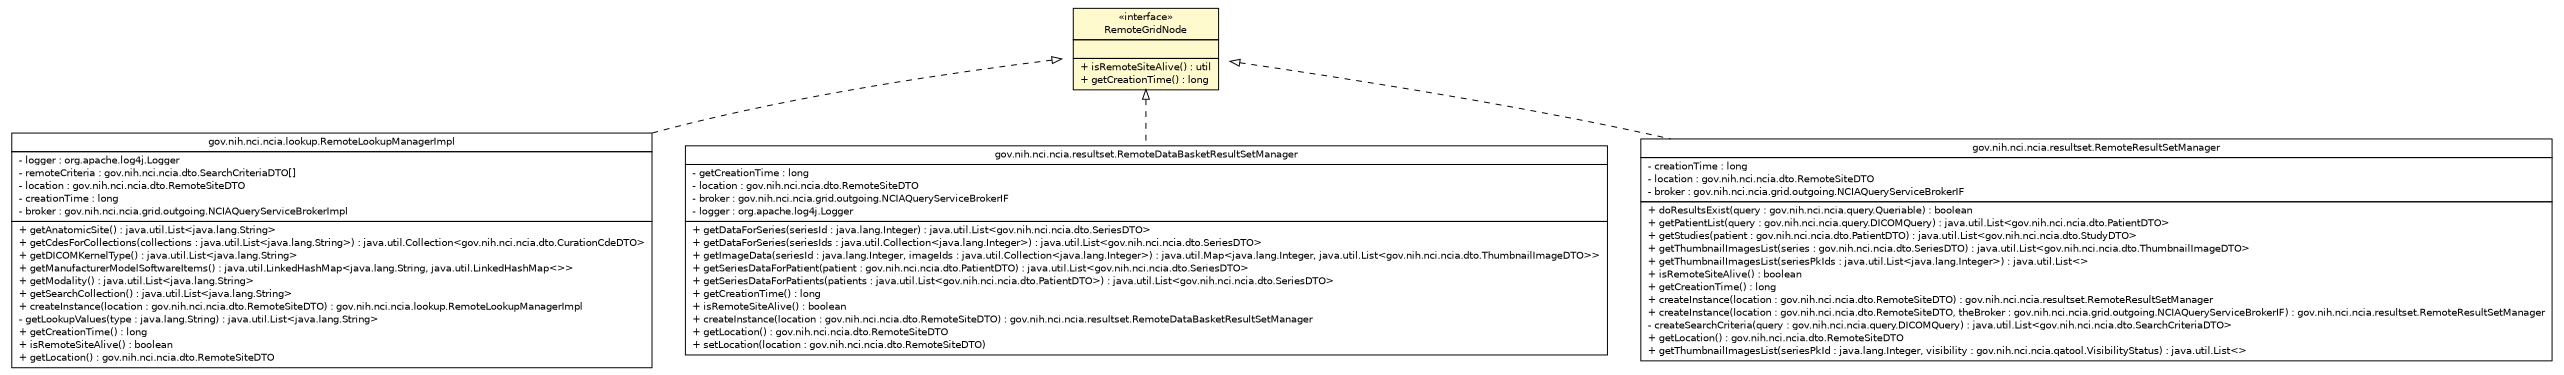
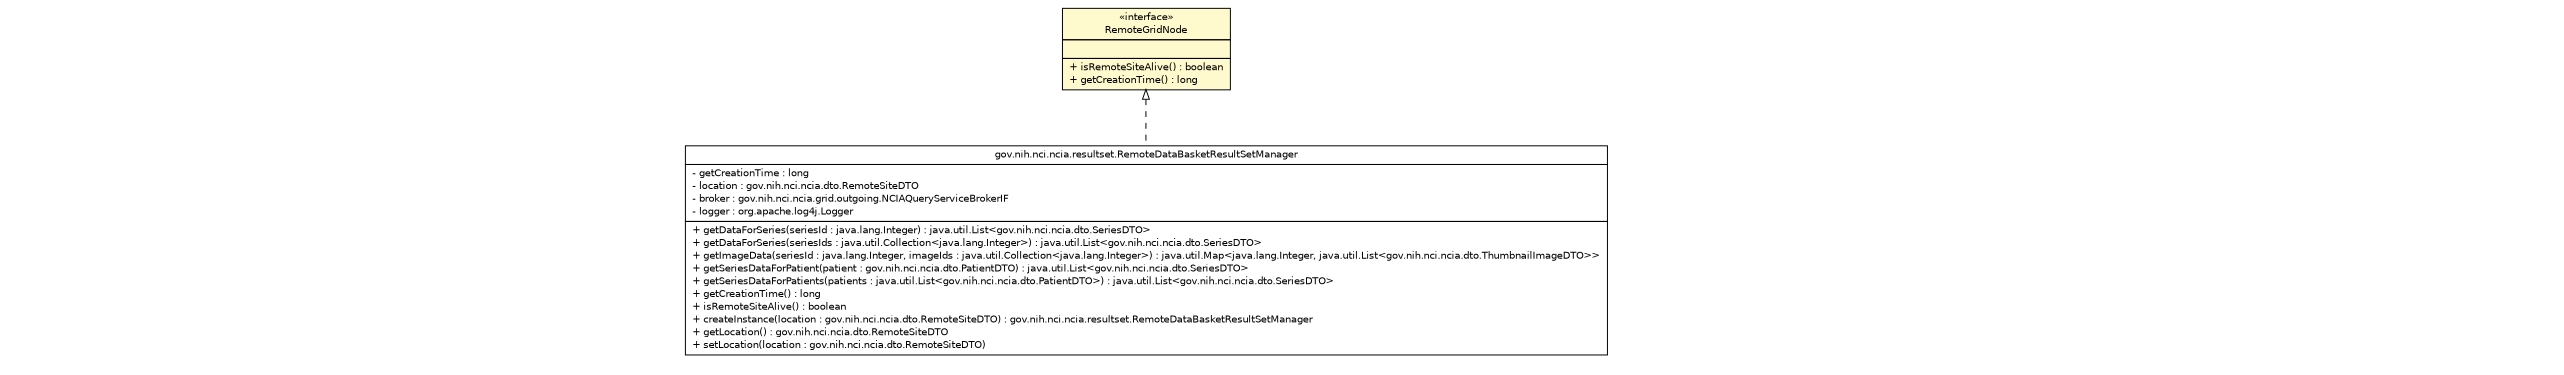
  digraph {
    node [fontcolor=black fontname=Helvetica fontsize=10.0 shape=plaintext]
    edge [arrowtail=empty dir=back fontname=Helvetica fontsize=10 headport=p labelfontname=Helvetica labelfontsize=10 style=dashed tailport=p]
-   n1 [label=<<table border="0" cellborder="1" cellspacing="0" cellpadding="2" port="p" bgcolor="lemonChiffon" href="./RemoteGridNode.html"> 		<tr><td><table border="0" cellspacing="0" cellpadding="1"> 			<tr><td> &laquo;interface&raquo; </td></tr> 			<tr><td> RemoteGridNode </td></tr> 		</table></td></tr> 		<tr><td><table border="0" cellspacing="0" cellpadding="1"> 			<tr><td align="left">  </td></tr> 		</table></td></tr> 		<tr><td><table border="0" cellspacing="0" cellpadding="1"> 			<tr><td align="left"> + isRemoteSiteAlive() : util </td></tr> 			<tr><td align="left"> + getCreationTime() : long </td></tr> 		</table></td></tr> 		</table>>]
-   n2 [label=<<table border="0" cellborder="1" cellspacing="0" cellpadding="2" port="p" href="../lookup/RemoteLookupManagerImpl.html"> 		<tr><td><table border="0" cellspacing="0" cellpadding="1"> 			<tr><td> gov.nih.nci.ncia.lookup.RemoteLookupManagerImpl </td></tr> 		</table></td></tr> 		<tr><td><table border="0" cellspacing="0" cellpadding="1"> 			<tr><td align="left"> - logger : org.apache.log4j.Logger </td></tr> 			<tr><td align="left"> - remoteCriteria : gov.nih.nci.ncia.dto.SearchCriteriaDTO[] </td></tr> 			<tr><td align="left"> - location : gov.nih.nci.ncia.dto.RemoteSiteDTO </td></tr> 			<tr><td align="left"> - creationTime : long </td></tr> 			<tr><td align="left"> - broker : gov.nih.nci.ncia.grid.outgoing.NCIAQueryServiceBrokerImpl </td></tr> 		</table></td></tr> 		<tr><td><table border="0" cellspacing="0" cellpadding="1"> 			<tr><td align="left"> + getAnatomicSite() : java.util.List&lt;java.lang.String&gt; </td></tr> 			<tr><td align="left"> + getCdesForCollections(collections : java.util.List&lt;java.lang.String&gt;) : java.util.Collection&lt;gov.nih.nci.ncia.dto.CurationCdeDTO&gt; </td></tr> 			<tr><td align="left"> + getDICOMKernelType() : java.util.List&lt;java.lang.String&gt; </td></tr> 			<tr><td align="left"> + getManufacturerModelSoftwareItems() : java.util.LinkedHashMap&lt;java.lang.String, java.util.LinkedHashMap&lt;&gt;&gt; </td></tr> 			<tr><td align="left"> + getModality() : java.util.List&lt;java.lang.String&gt; </td></tr> 			<tr><td align="left"> + getSearchCollection() : java.util.List&lt;java.lang.String&gt; </td></tr> 			<tr><td align="left"> + createInstance(location : gov.nih.nci.ncia.dto.RemoteSiteDTO) : gov.nih.nci.ncia.lookup.RemoteLookupManagerImpl </td></tr> 			<tr><td align="left"> - getLookupValues(type : java.lang.String) : java.util.List&lt;java.lang.String&gt; </td></tr> 			<tr><td align="left"> + getCreationTime() : long </td></tr> 			<tr><td align="left"> + isRemoteSiteAlive() : boolean </td></tr> 			<tr><td align="left"> + getLocation() : gov.nih.nci.ncia.dto.RemoteSiteDTO </td></tr> 		</table></td></tr> 		</table>>]
+   n1 [label=<<table border="0" cellborder="1" cellspacing="0" cellpadding="2" port="p" bgcolor="lemonChiffon" href="./RemoteGridNode.html"> 		<tr><td><table border="0" cellspacing="0" cellpadding="1"> 			<tr><td> &laquo;interface&raquo; </td></tr> 			<tr><td> RemoteGridNode </td></tr> 		</table></td></tr> 		<tr><td><table border="0" cellspacing="0" cellpadding="1"> 			<tr><td align="left">  </td></tr> 		</table></td></tr> 		<tr><td><table border="0" cellspacing="0" cellpadding="1"> 			<tr><td align="left"> + isRemoteSiteAlive() : boolean </td></tr> 			<tr><td align="left"> + getCreationTime() : long </td></tr> 		</table></td></tr> 		</table>>]
    n3 [label=<<table border="0" cellborder="1" cellspacing="0" cellpadding="2" port="p" href="../resultset/RemoteDataBasketResultSetManager.html"> 		<tr><td><table border="0" cellspacing="0" cellpadding="1"> 			<tr><td> gov.nih.nci.ncia.resultset.RemoteDataBasketResultSetManager </td></tr> 		</table></td></tr> 		<tr><td><table border="0" cellspacing="0" cellpadding="1"> 			<tr><td align="left"> - getCreationTime : long </td></tr> 			<tr><td align="left"> - location : gov.nih.nci.ncia.dto.RemoteSiteDTO </td></tr> 			<tr><td align="left"> - broker : gov.nih.nci.ncia.grid.outgoing.NCIAQueryServiceBrokerIF </td></tr> 			<tr><td align="left"> - logger : org.apache.log4j.Logger </td></tr> 		</table></td></tr> 		<tr><td><table border="0" cellspacing="0" cellpadding="1"> 			<tr><td align="left"> + getDataForSeries(seriesId : java.lang.Integer) : java.util.List&lt;gov.nih.nci.ncia.dto.SeriesDTO&gt; </td></tr> 			<tr><td align="left"> + getDataForSeries(seriesIds : java.util.Collection&lt;java.lang.Integer&gt;) : java.util.List&lt;gov.nih.nci.ncia.dto.SeriesDTO&gt; </td></tr> 			<tr><td align="left"> + getImageData(seriesId : java.lang.Integer, imageIds : java.util.Collection&lt;java.lang.Integer&gt;) : java.util.Map&lt;java.lang.Integer, java.util.List&lt;gov.nih.nci.ncia.dto.ThumbnailImageDTO&gt;&gt; </td></tr> 			<tr><td align="left"> + getSeriesDataForPatient(patient : gov.nih.nci.ncia.dto.PatientDTO) : java.util.List&lt;gov.nih.nci.ncia.dto.SeriesDTO&gt; </td></tr> 			<tr><td align="left"> + getSeriesDataForPatients(patients : java.util.List&lt;gov.nih.nci.ncia.dto.PatientDTO&gt;) : java.util.List&lt;gov.nih.nci.ncia.dto.SeriesDTO&gt; </td></tr> 			<tr><td align="left"> + getCreationTime() : long </td></tr> 			<tr><td align="left"> + isRemoteSiteAlive() : boolean </td></tr> 			<tr><td align="left"> + createInstance(location : gov.nih.nci.ncia.dto.RemoteSiteDTO) : gov.nih.nci.ncia.resultset.RemoteDataBasketResultSetManager </td></tr> 			<tr><td align="left"> + getLocation() : gov.nih.nci.ncia.dto.RemoteSiteDTO </td></tr> 			<tr><td align="left"> + setLocation(location : gov.nih.nci.ncia.dto.RemoteSiteDTO) </td></tr> 		</table></td></tr> 		</table>>]
-   n4 [label=<<table border="0" cellborder="1" cellspacing="0" cellpadding="2" port="p" href="../resultset/RemoteResultSetManager.html"> 		<tr><td><table border="0" cellspacing="0" cellpadding="1"> 			<tr><td> gov.nih.nci.ncia.resultset.RemoteResultSetManager </td></tr> 		</table></td></tr> 		<tr><td><table border="0" cellspacing="0" cellpadding="1"> 			<tr><td align="left"> - creationTime : long </td></tr> 			<tr><td align="left"> - location : gov.nih.nci.ncia.dto.RemoteSiteDTO </td></tr> 			<tr><td align="left"> - broker : gov.nih.nci.ncia.grid.outgoing.NCIAQueryServiceBrokerIF </td></tr> 		</table></td></tr> 		<tr><td><table border="0" cellspacing="0" cellpadding="1"> 			<tr><td align="left"> + doResultsExist(query : gov.nih.nci.ncia.query.Queriable) : boolean </td></tr> 			<tr><td align="left"> + getPatientList(query : gov.nih.nci.ncia.query.DICOMQuery) : java.util.List&lt;gov.nih.nci.ncia.dto.PatientDTO&gt; </td></tr> 			<tr><td align="left"> + getStudies(patient : gov.nih.nci.ncia.dto.PatientDTO) : java.util.List&lt;gov.nih.nci.ncia.dto.StudyDTO&gt; </td></tr> 			<tr><td align="left"> + getThumbnailImagesList(series : gov.nih.nci.ncia.dto.SeriesDTO) : java.util.List&lt;gov.nih.nci.ncia.dto.ThumbnailImageDTO&gt; </td></tr> 			<tr><td align="left"> + getThumbnailImagesList(seriesPkIds : java.util.List&lt;java.lang.Integer&gt;) : java.util.List&lt;&gt; </td></tr> 			<tr><td align="left"> + isRemoteSiteAlive() : boolean </td></tr> 			<tr><td align="left"> + getCreationTime() : long </td></tr> 			<tr><td align="left"> + createInstance(location : gov.nih.nci.ncia.dto.RemoteSiteDTO) : gov.nih.nci.ncia.resultset.RemoteResultSetManager </td></tr> 			<tr><td align="left"> + createInstance(location : gov.nih.nci.ncia.dto.RemoteSiteDTO, theBroker : gov.nih.nci.ncia.grid.outgoing.NCIAQueryServiceBrokerIF) : gov.nih.nci.ncia.resultset.RemoteResultSetManager </td></tr> 			<tr><td align="left"> - createSearchCriteria(query : gov.nih.nci.ncia.query.DICOMQuery) : java.util.List&lt;gov.nih.nci.ncia.dto.SearchCriteriaDTO&gt; </td></tr> 			<tr><td align="left"> + getLocation() : gov.nih.nci.ncia.dto.RemoteSiteDTO </td></tr> 			<tr><td align="left"> + getThumbnailImagesList(seriesPkId : java.lang.Integer, visibility : gov.nih.nci.ncia.qatool.VisibilityStatus) : java.util.List&lt;&gt; </td></tr> 		</table></td></tr> 		</table>>]
-   n1 -> n2
    n1 -> n3
-   n1 -> n4
  }
